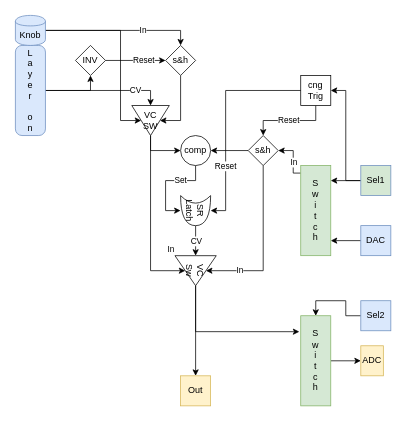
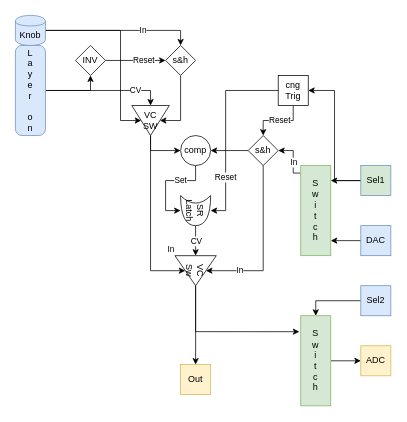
  <mxCell id="0" />
  <mxCell id="1" parent="0" />
  <mxCell id="2" style="edgeStyle=orthogonalEdgeStyle;rounded=0;orthogonalLoop=1;jettySize=auto;html=1;entryX=1;entryY=0.833;entryDx=0;entryDy=0;entryPerimeter=0;" edge="1" parent="1" source="3" target="6"><mxGeometry relative="1" as="geometry" /></mxCell>
  <mxCell id="3" value="DAC" style="whiteSpace=wrap;html=1;aspect=fixed;fillColor=#dae8fc;strokeColor=#6c8ebf;" vertex="1" parent="1"><mxGeometry x="480" y="300" width="40" height="40" as="geometry" /></mxCell>
  <mxCell id="4" style="edgeStyle=orthogonalEdgeStyle;rounded=0;orthogonalLoop=1;jettySize=auto;html=1;entryX=1;entryY=0.5;entryDx=0;entryDy=0;" edge="1" parent="1" source="6" target="13"><mxGeometry relative="1" as="geometry"><Array as="points"><mxPoint x="390" y="230" /><mxPoint x="390" y="200" /></Array></mxGeometry></mxCell>
  <mxCell id="5" value="In" style="edgeLabel;html=1;align=center;verticalAlign=middle;resizable=0;points=[];" vertex="1" connectable="0" parent="4"><mxGeometry x="-0.397" relative="1" as="geometry"><mxPoint y="-6.94" as="offset" /></mxGeometry></mxCell>
  <mxCell id="6" value="&lt;div&gt;S&lt;/div&gt;&lt;div&gt;w&lt;/div&gt;&lt;div&gt;i&lt;/div&gt;&lt;div&gt;t&lt;/div&gt;&lt;div&gt;c&lt;/div&gt;&lt;div&gt;h&lt;br&gt;&lt;/div&gt;" style="rounded=0;whiteSpace=wrap;html=1;fillColor=#d5e8d4;strokeColor=#82b366;" vertex="1" parent="1"><mxGeometry x="400" y="220" width="40" height="120" as="geometry" /></mxCell>
  <mxCell id="7" style="edgeStyle=orthogonalEdgeStyle;rounded=0;orthogonalLoop=1;jettySize=auto;html=1;entryX=1;entryY=0.167;entryDx=0;entryDy=0;entryPerimeter=0;" edge="1" parent="1" source="9" target="6"><mxGeometry relative="1" as="geometry" /></mxCell>
  <mxCell id="8" style="edgeStyle=orthogonalEdgeStyle;rounded=0;orthogonalLoop=1;jettySize=auto;html=1;entryX=1;entryY=0.5;entryDx=0;entryDy=0;" edge="1" parent="1" source="9" target="22"><mxGeometry relative="1" as="geometry" /></mxCell>
  <mxCell id="9" value="Sel1" style="whiteSpace=wrap;html=1;aspect=fixed;fillColor=#d5e8d4;strokeColor=#6c8ebf;" vertex="1" parent="1"><mxGeometry x="480" y="220" width="40" height="40" as="geometry" /></mxCell>
  <mxCell id="10" style="edgeStyle=orthogonalEdgeStyle;rounded=0;orthogonalLoop=1;jettySize=auto;html=1;entryX=1;entryY=0.5;entryDx=0;entryDy=0;" edge="1" parent="1" source="13" target="19"><mxGeometry relative="1" as="geometry" /></mxCell>
  <mxCell id="11" style="edgeStyle=orthogonalEdgeStyle;rounded=0;orthogonalLoop=1;jettySize=auto;html=1;entryX=0.5;entryY=0;entryDx=0;entryDy=0;" edge="1" parent="1" source="13" target="30"><mxGeometry relative="1" as="geometry"><mxPoint x="330" y="360" as="targetPoint" /><Array as="points"><mxPoint x="350" y="360" /></Array></mxGeometry></mxCell>
  <mxCell id="12" value="In" style="edgeLabel;html=1;align=center;verticalAlign=middle;resizable=0;points=[];" vertex="1" connectable="0" parent="11"><mxGeometry x="0.275" y="-32" relative="1" as="geometry"><mxPoint as="offset" /></mxGeometry></mxCell>
  <mxCell id="13" value="s&amp;amp;h" style="rhombus;whiteSpace=wrap;html=1;" vertex="1" parent="1"><mxGeometry x="330" y="180" width="40" height="40" as="geometry" /></mxCell>
  <mxCell id="14" style="edgeStyle=orthogonalEdgeStyle;rounded=0;orthogonalLoop=1;jettySize=auto;html=1;entryX=0;entryY=0.5;entryDx=0;entryDy=0;exitX=1;exitY=0.5;exitDx=0;exitDy=0;" edge="1" parent="1" source="41" target="19"><mxGeometry relative="1" as="geometry"><mxPoint x="220" y="70" as="sourcePoint" /><mxPoint x="60" y="260" as="targetPoint" /><Array as="points"><mxPoint x="200" y="200" /></Array></mxGeometry></mxCell>
  <mxCell id="15" style="edgeStyle=orthogonalEdgeStyle;rounded=0;orthogonalLoop=1;jettySize=auto;html=1;entryX=0.5;entryY=1;entryDx=0;entryDy=0;exitX=1;exitY=0.5;exitDx=0;exitDy=0;" edge="1" parent="1" source="41" target="30"><mxGeometry relative="1" as="geometry"><mxPoint x="180" y="320" as="targetPoint" /><mxPoint x="160" y="60" as="sourcePoint" /><Array as="points"><mxPoint x="200" y="360" /></Array></mxGeometry></mxCell>
  <mxCell id="16" value="In" style="edgeLabel;html=1;align=center;verticalAlign=middle;resizable=0;points=[];" vertex="1" connectable="0" parent="15"><mxGeometry x="0.337" y="26" relative="1" as="geometry"><mxPoint as="offset" /></mxGeometry></mxCell>
  <mxCell id="17" style="edgeStyle=orthogonalEdgeStyle;rounded=0;orthogonalLoop=1;jettySize=auto;html=1;entryX=0.499;entryY=1;entryDx=0;entryDy=0;entryPerimeter=0;" edge="1" parent="1"><mxGeometry relative="1" as="geometry"><mxPoint x="259.97" y="220" as="sourcePoint" /><mxPoint x="239.97" y="279.96" as="targetPoint" /><Array as="points"><mxPoint x="260" y="240" /><mxPoint x="220" y="240" /><mxPoint x="220" y="280" /></Array></mxGeometry></mxCell>
  <mxCell id="18" value="Set" style="edgeLabel;html=1;align=center;verticalAlign=middle;resizable=0;points=[];" vertex="1" connectable="0" parent="17"><mxGeometry x="-0.274" y="-1" relative="1" as="geometry"><mxPoint x="3.37" y="0.97" as="offset" /></mxGeometry></mxCell>
  <mxCell id="19" value="comp" style="ellipse;whiteSpace=wrap;html=1;aspect=fixed;" vertex="1" parent="1"><mxGeometry x="240" y="180" width="40" height="40" as="geometry" /></mxCell>
  <mxCell id="20" style="edgeStyle=orthogonalEdgeStyle;rounded=0;orthogonalLoop=1;jettySize=auto;html=1;entryX=0.5;entryY=0;entryDx=0;entryDy=0;" edge="1" parent="1" source="22" target="13"><mxGeometry relative="1" as="geometry"><Array as="points"><mxPoint x="350" y="160" /></Array></mxGeometry></mxCell>
  <mxCell id="21" value="Reset" style="edgeLabel;html=1;align=center;verticalAlign=middle;resizable=0;points=[];" vertex="1" connectable="0" parent="20"><mxGeometry x="0.175" y="-1" relative="1" as="geometry"><mxPoint x="8.8" as="offset" /></mxGeometry></mxCell>
- <mxCell id="22" value="&lt;div&gt;cng&lt;/div&gt;&lt;div&gt;Trig&lt;/div&gt;" style="whiteSpace=wrap;html=1;aspect=fixed;" vertex="1" parent="1"><mxGeometry x="400" y="100" width="40" height="40" as="geometry" /></mxCell>
+ <mxCell id="22" value="&lt;div&gt;cng&lt;/div&gt;&lt;div&gt;Trig&lt;/div&gt;" style="whiteSpace=wrap;html=1;aspect=fixed;" vertex="1" parent="1"><mxGeometry x="370" y="100" width="40" height="40" as="geometry" /></mxCell>
  <mxCell id="23" style="edgeStyle=orthogonalEdgeStyle;rounded=0;orthogonalLoop=1;jettySize=auto;html=1;exitX=1;exitY=0.5;exitDx=0;exitDy=0;exitPerimeter=0;entryX=0;entryY=0.5;entryDx=0;entryDy=0;" edge="1" parent="1" source="25" target="30"><mxGeometry relative="1" as="geometry"><mxPoint x="320" y="300" as="sourcePoint" /><mxPoint x="290" y="320" as="targetPoint" /><Array as="points" /></mxGeometry></mxCell>
  <mxCell id="24" value="CV" style="edgeLabel;html=1;align=center;verticalAlign=middle;resizable=0;points=[];" vertex="1" connectable="0" parent="23"><mxGeometry x="0.21" relative="1" as="geometry"><mxPoint y="-4.0" as="offset" /></mxGeometry></mxCell>
  <mxCell id="25" value="&lt;div&gt;SR&lt;/div&gt;&lt;div&gt;Latch&lt;br&gt;&lt;/div&gt;" style="shape=xor;whiteSpace=wrap;html=1;rotation=90;" vertex="1" parent="1"><mxGeometry x="240" y="260" width="40" height="40" as="geometry" /></mxCell>
  <mxCell id="26" value="" style="endArrow=classic;html=1;rounded=0;exitX=0;exitY=0.5;exitDx=0;exitDy=0;" edge="1" parent="1" source="22"><mxGeometry relative="1" as="geometry"><mxPoint x="340" y="160" as="sourcePoint" /><mxPoint x="280" y="280" as="targetPoint" /><Array as="points"><mxPoint x="300" y="120" /><mxPoint x="300" y="280" /></Array></mxGeometry></mxCell>
  <mxCell id="27" value="Reset" style="edgeLabel;resizable=0;html=1;align=center;verticalAlign=middle;" connectable="0" vertex="1" parent="26"><mxGeometry relative="1" as="geometry"><mxPoint x="-0.29" y="60" as="offset" /></mxGeometry></mxCell>
  <mxCell id="28" style="edgeStyle=orthogonalEdgeStyle;rounded=0;orthogonalLoop=1;jettySize=auto;html=1;entryX=-0.047;entryY=0.177;entryDx=0;entryDy=0;entryPerimeter=0;" edge="1" parent="1" source="30" target="34"><mxGeometry relative="1" as="geometry"><mxPoint x="260" y="440" as="targetPoint" /><Array as="points"><mxPoint x="260" y="441" /></Array></mxGeometry></mxCell>
  <mxCell id="29" style="edgeStyle=orthogonalEdgeStyle;rounded=0;orthogonalLoop=1;jettySize=auto;html=1;" edge="1" parent="1" source="30" target="36"><mxGeometry relative="1" as="geometry" /></mxCell>
  <mxCell id="30" value="&lt;div&gt;VC&lt;/div&gt;&lt;div&gt;Sw&lt;/div&gt;" style="triangle;whiteSpace=wrap;html=1;rotation=90;" vertex="1" parent="1"><mxGeometry x="240" y="332.5" width="40" height="55" as="geometry" /></mxCell>
  <mxCell id="31" style="edgeStyle=orthogonalEdgeStyle;rounded=0;orthogonalLoop=1;jettySize=auto;html=1;entryX=0.5;entryY=0;entryDx=0;entryDy=0;" edge="1" parent="1" source="32" target="34"><mxGeometry relative="1" as="geometry"><mxPoint x="440" y="410" as="targetPoint" /></mxGeometry></mxCell>
- <mxCell id="32" value="Sel2" style="whiteSpace=wrap;html=1;aspect=fixed;fillColor=#dae8fc;strokeColor=#6c8ebf;" vertex="1" parent="1"><mxGeometry x="480" y="400" width="40" height="40" as="geometry" /></mxCell>
+ <mxCell id="32" value="Sel2" style="whiteSpace=wrap;html=1;aspect=fixed;fillColor=#dae8fc;strokeColor=#6c8ebf;" vertex="1" parent="1"><mxGeometry x="480" y="380" width="40" height="40" as="geometry" /></mxCell>
  <mxCell id="33" style="edgeStyle=orthogonalEdgeStyle;rounded=0;orthogonalLoop=1;jettySize=auto;html=1;entryX=0;entryY=0.5;entryDx=0;entryDy=0;" edge="1" parent="1" source="34" target="35"><mxGeometry relative="1" as="geometry" /></mxCell>
  <mxCell id="34" value="&lt;div&gt;S&lt;/div&gt;&lt;div&gt;w&lt;/div&gt;&lt;div&gt;i&lt;/div&gt;&lt;div&gt;t&lt;/div&gt;&lt;div&gt;c&lt;/div&gt;&lt;div&gt;h&lt;br&gt;&lt;/div&gt;" style="rounded=0;whiteSpace=wrap;html=1;fillColor=#d5e8d4;strokeColor=#82b366;" vertex="1" parent="1"><mxGeometry x="400" y="420" width="40" height="120" as="geometry" /></mxCell>
- <mxCell id="35" value="ADC" style="whiteSpace=wrap;html=1;aspect=fixed;fillColor=#fff2cc;strokeColor=#d6b656;" vertex="1" parent="1"><mxGeometry x="480" y="460" width="30" height="40" as="geometry" /></mxCell>
- <mxCell id="36" value="Out" style="whiteSpace=wrap;html=1;aspect=fixed;fillColor=#fff2cc;strokeColor=#d6b656;" vertex="1" parent="1"><mxGeometry x="240" y="500" width="40" height="40" as="geometry" /></mxCell>
+ <mxCell id="35" value="ADC" style="whiteSpace=wrap;html=1;aspect=fixed;fillColor=#fff2cc;strokeColor=#d6b656;" vertex="1" parent="1"><mxGeometry x="480" y="460" width="40" height="40" as="geometry" /></mxCell>
+ <mxCell id="36" value="Out" style="whiteSpace=wrap;html=1;aspect=fixed;fillColor=#fff2cc;strokeColor=#d6b656;" vertex="1" parent="1"><mxGeometry x="240" y="485" width="40" height="40" as="geometry" /></mxCell>
  <mxCell id="37" style="edgeStyle=orthogonalEdgeStyle;rounded=0;orthogonalLoop=1;jettySize=auto;html=1;entryX=0;entryY=0.5;entryDx=0;entryDy=0;" edge="1" parent="1" source="40" target="41"><mxGeometry relative="1" as="geometry"><Array as="points"><mxPoint x="200" y="120" /></Array></mxGeometry></mxCell>
  <mxCell id="38" value="CV" style="edgeLabel;html=1;align=center;verticalAlign=middle;resizable=0;points=[];" vertex="1" connectable="0" parent="37"><mxGeometry x="0.484" y="1" relative="1" as="geometry"><mxPoint as="offset" /></mxGeometry></mxCell>
  <mxCell id="39" style="edgeStyle=orthogonalEdgeStyle;rounded=0;orthogonalLoop=1;jettySize=auto;html=1;entryX=0.5;entryY=1;entryDx=0;entryDy=0;" edge="1" parent="1" source="40" target="50"><mxGeometry relative="1" as="geometry" /></mxCell>
  <mxCell id="40" value="&lt;div&gt;L&lt;/div&gt;&lt;div&gt;a&lt;/div&gt;&lt;div&gt;y&lt;/div&gt;&lt;div&gt;e&lt;/div&gt;&lt;div&gt;r&lt;/div&gt;&lt;div&gt;&lt;br&gt;&lt;/div&gt;&lt;div&gt;o&lt;/div&gt;&lt;div&gt;n&lt;br&gt;&lt;/div&gt;" style="rounded=1;whiteSpace=wrap;html=1;arcSize=22;fillColor=#dae8fc;strokeColor=#6c8ebf;" vertex="1" parent="1"><mxGeometry x="20" y="60" width="40" height="120" as="geometry" /></mxCell>
  <mxCell id="41" value="&lt;div&gt;VC&lt;/div&gt;&lt;div&gt;SW&lt;/div&gt;" style="triangle;whiteSpace=wrap;html=1;rotation=0;direction=south;" vertex="1" parent="1"><mxGeometry x="175" y="140" width="50" height="40" as="geometry" /></mxCell>
  <mxCell id="42" style="edgeStyle=orthogonalEdgeStyle;rounded=0;orthogonalLoop=1;jettySize=auto;html=1;entryX=0.5;entryY=0;entryDx=0;entryDy=0;" edge="1" parent="1" source="45" target="47"><mxGeometry relative="1" as="geometry" /></mxCell>
  <mxCell id="43" value="In" style="edgeLabel;html=1;align=center;verticalAlign=middle;resizable=0;points=[];" vertex="1" connectable="0" parent="42"><mxGeometry x="-0.7" y="2" relative="1" as="geometry"><mxPoint x="99.71" y="1.97" as="offset" /></mxGeometry></mxCell>
  <mxCell id="44" style="edgeStyle=orthogonalEdgeStyle;rounded=0;orthogonalLoop=1;jettySize=auto;html=1;entryX=0.5;entryY=1;entryDx=0;entryDy=0;" edge="1" parent="1" source="45" target="41"><mxGeometry relative="1" as="geometry"><Array as="points"><mxPoint x="160" y="40" /><mxPoint x="160" y="160" /></Array></mxGeometry></mxCell>
  <mxCell id="45" value="Knob" style="shape=cylinder;whiteSpace=wrap;html=1;boundedLbl=1;backgroundOutline=1;fillColor=#dae8fc;strokeColor=#6c8ebf;" vertex="1" parent="1"><mxGeometry x="20" y="20" width="40" height="40" as="geometry" /></mxCell>
  <mxCell id="46" style="edgeStyle=orthogonalEdgeStyle;rounded=0;orthogonalLoop=1;jettySize=auto;html=1;entryX=0.5;entryY=0;entryDx=0;entryDy=0;" edge="1" parent="1" source="47" target="41"><mxGeometry relative="1" as="geometry"><Array as="points"><mxPoint x="240" y="160" /></Array></mxGeometry></mxCell>
  <mxCell id="47" value="s&amp;amp;h" style="rhombus;whiteSpace=wrap;html=1;" vertex="1" parent="1"><mxGeometry x="220" y="60" width="40" height="40" as="geometry" /></mxCell>
  <mxCell id="48" style="edgeStyle=orthogonalEdgeStyle;rounded=0;orthogonalLoop=1;jettySize=auto;html=1;entryX=0;entryY=0.5;entryDx=0;entryDy=0;" edge="1" parent="1" source="50" target="47"><mxGeometry relative="1" as="geometry" /></mxCell>
  <mxCell id="49" value="Reset" style="edgeLabel;html=1;align=center;verticalAlign=middle;resizable=0;points=[];" vertex="1" connectable="0" parent="48"><mxGeometry x="0.239" y="1" relative="1" as="geometry"><mxPoint as="offset" /></mxGeometry></mxCell>
  <mxCell id="50" value="INV" style="rhombus;whiteSpace=wrap;html=1;" vertex="1" parent="1"><mxGeometry x="100" y="60" width="40" height="40" as="geometry" /></mxCell>
